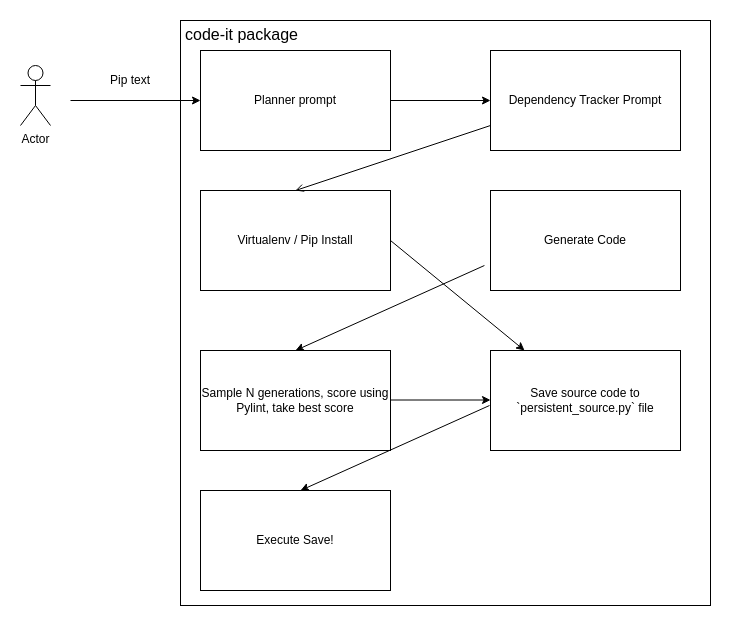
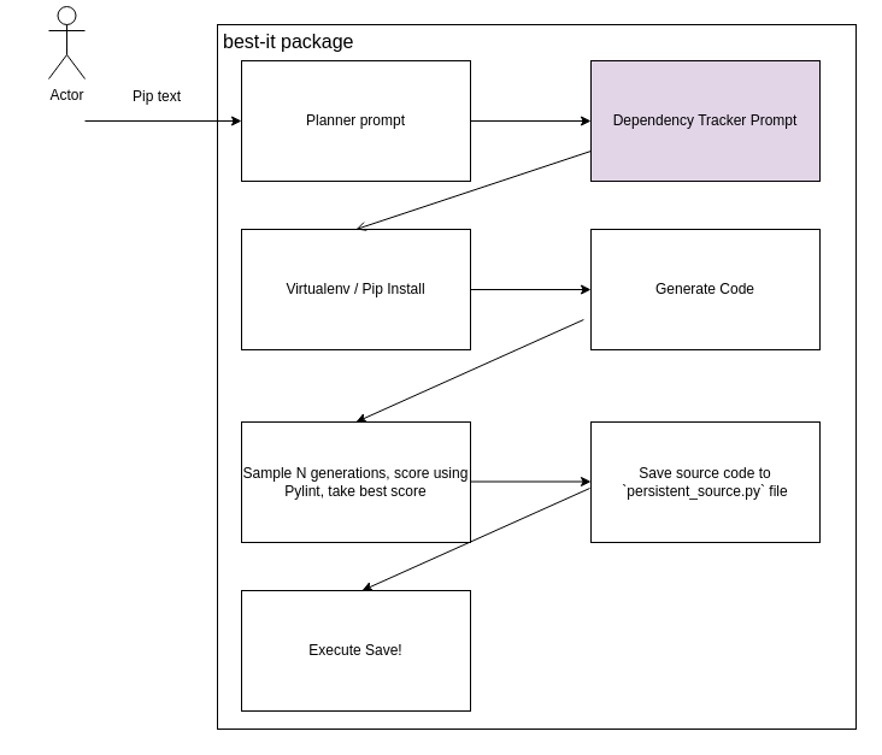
  <mxCell id="0" />
  <mxCell id="1" parent="0" />
  <mxCell id="2" value="" style="rounded=0;whiteSpace=wrap;html=1;" vertex="1" parent="1"><mxGeometry x="180" y="20" width="530" height="585" as="geometry" /></mxCell>
  <mxCell id="3" value="Pip text" style="text;html=1;strokeColor=none;fillColor=none;align=center;verticalAlign=middle;whiteSpace=wrap;rounded=0;" vertex="1" parent="1"><mxGeometry x="100" y="65" width="60" height="30" as="geometry" /></mxCell>
- <mxCell id="4" value="Actor" style="shape=umlActor;verticalLabelPosition=bottom;verticalAlign=top;html=1;outlineConnect=0;" vertex="1" parent="1"><mxGeometry x="20" y="65" width="30" height="60" as="geometry" /></mxCell>
+ <mxCell id="4" value="Actor" style="shape=umlActor;verticalLabelPosition=bottom;verticalAlign=top;html=1;outlineConnect=0;" vertex="1" parent="1"><mxGeometry x="40" y="5" width="30" height="60" as="geometry" /></mxCell>
  <mxCell id="5" value="" style="endArrow=classic;html=1;rounded=0;entryX=0;entryY=0.5;entryDx=0;entryDy=0;" edge="1" parent="1" target="6"><mxGeometry width="50" height="50" relative="1" as="geometry"><mxPoint x="70" y="100" as="sourcePoint" /><mxPoint x="100" y="60" as="targetPoint" /></mxGeometry></mxCell>
  <mxCell id="6" value="Planner prompt" style="rounded=0;whiteSpace=wrap;html=1;" vertex="1" parent="1"><mxGeometry x="200" y="50" width="190" height="100" as="geometry" /></mxCell>
- <mxCell id="7" value="Dependency Tracker Prompt" style="rounded=0;whiteSpace=wrap;html=1;" vertex="1" parent="1"><mxGeometry x="490" y="50" width="190" height="100" as="geometry" /></mxCell>
+ <mxCell id="7" value="Dependency Tracker Prompt" style="rounded=0;whiteSpace=wrap;html=1;fillColor=#e1d5e7;" vertex="1" parent="1"><mxGeometry x="490" y="50" width="190" height="100" as="geometry" /></mxCell>
  <mxCell id="8" value="" style="endArrow=classic;html=1;rounded=0;entryX=0;entryY=0.5;entryDx=0;entryDy=0;exitX=1;exitY=0.5;exitDx=0;exitDy=0;" edge="1" parent="1" source="6" target="7"><mxGeometry width="50" height="50" relative="1" as="geometry"><mxPoint x="400" y="130" as="sourcePoint" /><mxPoint x="450" y="80" as="targetPoint" /></mxGeometry></mxCell>
  <mxCell id="9" value="Virtualenv / Pip Install" style="rounded=0;whiteSpace=wrap;html=1;" vertex="1" parent="1"><mxGeometry x="200" y="190" width="190" height="100" as="geometry" /></mxCell>
  <mxCell id="10" value="" style="endArrow=open;html=1;rounded=0;exitX=0;exitY=0.75;exitDx=0;exitDy=0;entryX=0.5;entryY=0;entryDx=0;entryDy=0;" edge="1" parent="1" source="7" target="9"><mxGeometry width="50" height="50" relative="1" as="geometry"><mxPoint x="300" y="210" as="sourcePoint" /><mxPoint x="350" y="160" as="targetPoint" /></mxGeometry></mxCell>
  <mxCell id="11" value="Generate Code" style="rounded=0;whiteSpace=wrap;html=1;" vertex="1" parent="1"><mxGeometry x="490" y="190" width="190" height="100" as="geometry" /></mxCell>
- <mxCell id="12" value="" style="endArrow=classic;html=1;rounded=0;exitX=1;exitY=0.5;exitDx=0;exitDy=0;" edge="1" parent="1" source="9" target="14"><mxGeometry width="50" height="50" relative="1" as="geometry"><mxPoint x="310" y="360" as="sourcePoint" /><mxPoint x="360" y="310" as="targetPoint" /></mxGeometry></mxCell>
+ <mxCell id="12" value="" style="endArrow=classic;html=1;rounded=0;entryX=0;entryY=0.5;entryDx=0;entryDy=0;exitX=1;exitY=0.5;exitDx=0;exitDy=0;" edge="1" parent="1" source="9" target="11"><mxGeometry width="50" height="50" relative="1" as="geometry"><mxPoint x="310" y="360" as="sourcePoint" /><mxPoint x="360" y="310" as="targetPoint" /></mxGeometry></mxCell>
  <mxCell id="13" value="Sample N generations, score using Pylint, take best score" style="rounded=0;whiteSpace=wrap;html=1;" vertex="1" parent="1"><mxGeometry x="200" y="350" width="190" height="100" as="geometry" /></mxCell>
  <mxCell id="14" value="Save source code to `persistent_source.py` file" style="rounded=0;whiteSpace=wrap;html=1;" vertex="1" parent="1"><mxGeometry x="490" y="350" width="190" height="100" as="geometry" /></mxCell>
  <mxCell id="15" value="Execute Save!" style="rounded=0;whiteSpace=wrap;html=1;" vertex="1" parent="1"><mxGeometry x="200" y="490" width="190" height="100" as="geometry" /></mxCell>
  <mxCell id="16" value="" style="endArrow=classic;html=1;rounded=0;exitX=-0.032;exitY=0.75;exitDx=0;exitDy=0;exitPerimeter=0;entryX=0.5;entryY=0;entryDx=0;entryDy=0;" edge="1" parent="1" source="11" target="13"><mxGeometry width="50" height="50" relative="1" as="geometry"><mxPoint x="250" y="350" as="sourcePoint" /><mxPoint x="300" y="300" as="targetPoint" /></mxGeometry></mxCell>
  <mxCell id="17" value="" style="endArrow=classic;html=1;rounded=0;entryX=0;entryY=0.5;entryDx=0;entryDy=0;exitX=1;exitY=0.5;exitDx=0;exitDy=0;" edge="1" parent="1"><mxGeometry width="50" height="50" relative="1" as="geometry"><mxPoint x="390" y="399.5" as="sourcePoint" /><mxPoint x="490" y="399.5" as="targetPoint" /></mxGeometry></mxCell>
  <mxCell id="18" value="" style="endArrow=classic;html=1;rounded=0;exitX=-0.032;exitY=0.75;exitDx=0;exitDy=0;exitPerimeter=0;entryX=0.5;entryY=0;entryDx=0;entryDy=0;" edge="1" parent="1"><mxGeometry width="50" height="50" relative="1" as="geometry"><mxPoint x="489" y="405" as="sourcePoint" /><mxPoint x="300" y="490" as="targetPoint" /></mxGeometry></mxCell>
- <mxCell id="19" value="&lt;font style=&quot;font-size: 16px;&quot;&gt;code-it package&lt;/font&gt;" style="text;html=1;strokeColor=none;fillColor=none;spacing=5;spacingTop=-20;whiteSpace=wrap;overflow=hidden;rounded=0;" vertex="1" parent="1"><mxGeometry x="180" y="35" width="190" height="120" as="geometry" /></mxCell>
+ <mxCell id="19" value="&lt;font style=&quot;font-size: 16px;&quot;&gt;best-it package&lt;/font&gt;" style="text;html=1;strokeColor=none;fillColor=none;spacing=5;spacingTop=-20;whiteSpace=wrap;overflow=hidden;rounded=0;" vertex="1" parent="1"><mxGeometry x="180" y="35" width="190" height="120" as="geometry" /></mxCell>
